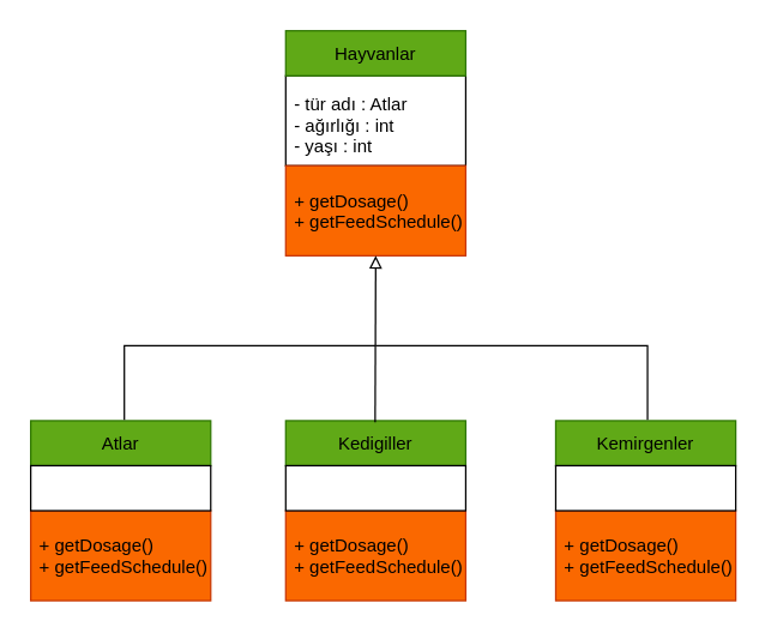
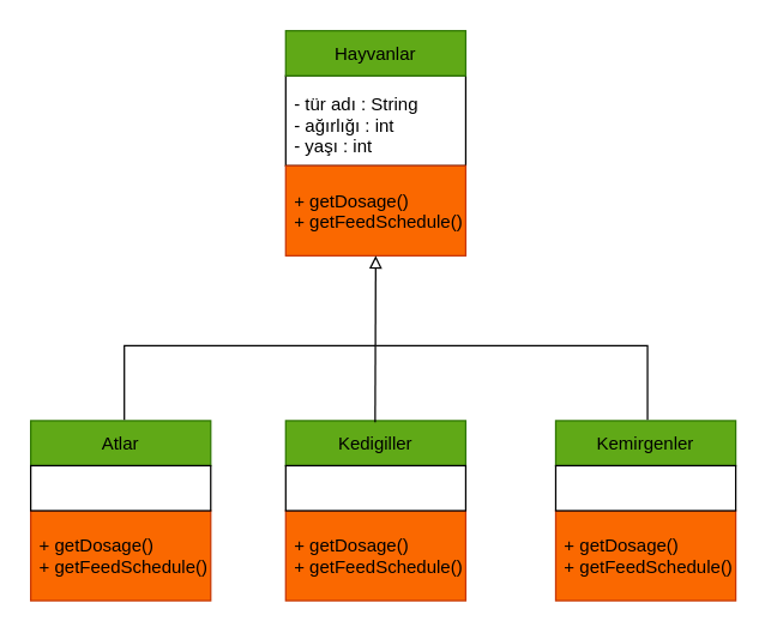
  <mxCell id="0" />
  <mxCell id="1" parent="0" />
  <mxCell id="2" value="" style="rounded=0;whiteSpace=wrap;html=1;" vertex="1" parent="1"><mxGeometry x="190" y="50" width="120" height="60" as="geometry" /></mxCell>
  <mxCell id="3" value="" style="rounded=0;whiteSpace=wrap;html=1;fillColor=#60a917;fontColor=#ffffff;strokeColor=#2D7600;" vertex="1" parent="1"><mxGeometry x="190" y="20" width="120" height="30" as="geometry" /></mxCell>
  <mxCell id="4" value="" style="rounded=0;whiteSpace=wrap;html=1;fillColor=#fa6800;fontColor=#000000;strokeColor=#C73500;" vertex="1" parent="1"><mxGeometry x="190" y="110" width="120" height="60" as="geometry" /></mxCell>
  <mxCell id="5" value="Hayvanlar" style="text;strokeColor=none;fillColor=none;align=center;verticalAlign=middle;spacingLeft=4;spacingRight=4;overflow=hidden;points=[[0,0.5],[1,0.5]];portConstraint=eastwest;rotatable=0;" vertex="1" parent="1"><mxGeometry x="210" y="20" width="80" height="30" as="geometry" /></mxCell>
- <mxCell id="6" value="- tür adı : Atlar&#10;- ağırlığı : int&#10;- yaşı : int" style="text;strokeColor=none;fillColor=none;align=left;verticalAlign=middle;spacingLeft=4;spacingRight=4;overflow=hidden;points=[[0,0.5],[1,0.5]];portConstraint=eastwest;rotatable=0;" vertex="1" parent="1"><mxGeometry x="190" y="40" width="170" height="85" as="geometry" /></mxCell>
+ <mxCell id="6" value="- tür adı : String&#10;- ağırlığı : int&#10;- yaşı : int" style="text;strokeColor=none;fillColor=none;align=left;verticalAlign=middle;spacingLeft=4;spacingRight=4;overflow=hidden;points=[[0,0.5],[1,0.5]];portConstraint=eastwest;rotatable=0;" vertex="1" parent="1"><mxGeometry x="190" y="40" width="170" height="85" as="geometry" /></mxCell>
  <mxCell id="7" value="+ getDosage()&#10;+ getFeedSchedule()" style="text;strokeColor=none;fillColor=none;align=left;verticalAlign=middle;spacingLeft=4;spacingRight=4;overflow=hidden;points=[[0,0.5],[1,0.5]];portConstraint=eastwest;rotatable=0;" vertex="1" parent="1"><mxGeometry x="190" y="122.5" width="130" height="35" as="geometry" /></mxCell>
  <mxCell id="8" value="" style="rounded=0;whiteSpace=wrap;html=1;fillColor=#60a917;fontColor=#ffffff;strokeColor=#2D7600;" vertex="1" parent="1"><mxGeometry x="190" y="280" width="120" height="30" as="geometry" /></mxCell>
  <mxCell id="9" value="" style="rounded=0;whiteSpace=wrap;html=1;fillColor=#fa6800;fontColor=#000000;strokeColor=#C73500;" vertex="1" parent="1"><mxGeometry x="190" y="340" width="120" height="60" as="geometry" /></mxCell>
  <mxCell id="10" value="" style="rounded=0;whiteSpace=wrap;html=1;" vertex="1" parent="1"><mxGeometry x="190" y="310" width="120" height="30" as="geometry" /></mxCell>
  <mxCell id="11" value="" style="rounded=0;whiteSpace=wrap;html=1;fillColor=#60a917;fontColor=#ffffff;strokeColor=#2D7600;" vertex="1" parent="1"><mxGeometry x="370" y="280" width="120" height="30" as="geometry" /></mxCell>
  <mxCell id="12" value="" style="rounded=0;whiteSpace=wrap;html=1;fillColor=#fa6800;fontColor=#000000;strokeColor=#C73500;" vertex="1" parent="1"><mxGeometry x="370" y="340" width="120" height="60" as="geometry" /></mxCell>
  <mxCell id="13" value="" style="rounded=0;whiteSpace=wrap;html=1;" vertex="1" parent="1"><mxGeometry x="370" y="310" width="120" height="30" as="geometry" /></mxCell>
  <mxCell id="14" value="" style="rounded=0;whiteSpace=wrap;html=1;fillColor=#60a917;strokeColor=#2D7600;fontColor=#ffffff;" vertex="1" parent="1"><mxGeometry x="20" y="280" width="120" height="30" as="geometry" /></mxCell>
  <mxCell id="15" value="" style="rounded=0;whiteSpace=wrap;html=1;fillColor=#fa6800;fontColor=#000000;strokeColor=#C73500;" vertex="1" parent="1"><mxGeometry x="20" y="340" width="120" height="60" as="geometry" /></mxCell>
  <mxCell id="16" value="" style="rounded=0;whiteSpace=wrap;html=1;" vertex="1" parent="1"><mxGeometry x="20" y="310" width="120" height="30" as="geometry" /></mxCell>
  <mxCell id="17" value="Atlar" style="text;strokeColor=none;fillColor=none;align=center;verticalAlign=middle;spacingLeft=4;spacingRight=4;overflow=hidden;points=[[0,0.5],[1,0.5]];portConstraint=eastwest;rotatable=0;" vertex="1" parent="1"><mxGeometry x="40" y="280" width="80" height="30" as="geometry" /></mxCell>
  <mxCell id="18" value="Kedigiller" style="text;strokeColor=none;fillColor=none;align=center;verticalAlign=middle;spacingLeft=4;spacingRight=4;overflow=hidden;points=[[0,0.5],[1,0.5]];portConstraint=eastwest;rotatable=0;" vertex="1" parent="1"><mxGeometry x="210" y="280" width="80" height="30" as="geometry" /></mxCell>
  <mxCell id="19" value="Kemirgenler" style="text;strokeColor=none;fillColor=none;align=center;verticalAlign=middle;spacingLeft=4;spacingRight=4;overflow=hidden;points=[[0,0.5],[1,0.5]];portConstraint=eastwest;rotatable=0;" vertex="1" parent="1"><mxGeometry x="390" y="280" width="80" height="30" as="geometry" /></mxCell>
  <mxCell id="20" value="+ getDosage()&#10;+ getFeedSchedule()" style="text;strokeColor=none;fillColor=none;align=left;verticalAlign=middle;spacingLeft=4;spacingRight=4;overflow=hidden;points=[[0,0.5],[1,0.5]];portConstraint=eastwest;rotatable=0;" vertex="1" parent="1"><mxGeometry x="20" y="352.5" width="130" height="35" as="geometry" /></mxCell>
  <mxCell id="21" value="+ getDosage()&#10;+ getFeedSchedule()" style="text;strokeColor=none;fillColor=none;align=left;verticalAlign=middle;spacingLeft=4;spacingRight=4;overflow=hidden;points=[[0,0.5],[1,0.5]];portConstraint=eastwest;rotatable=0;" vertex="1" parent="1"><mxGeometry x="190" y="352.5" width="130" height="35" as="geometry" /></mxCell>
  <mxCell id="22" value="+ getDosage()&#10;+ getFeedSchedule()" style="text;strokeColor=none;fillColor=none;align=left;verticalAlign=middle;spacingLeft=4;spacingRight=4;overflow=hidden;points=[[0,0.5],[1,0.5]];portConstraint=eastwest;rotatable=0;" vertex="1" parent="1"><mxGeometry x="370" y="352.5" width="130" height="35" as="geometry" /></mxCell>
  <mxCell id="23" value="" style="endArrow=block;html=1;rounded=0;exitX=0.495;exitY=0.033;exitDx=0;exitDy=0;exitPerimeter=0;entryX=0.5;entryY=1;entryDx=0;entryDy=0;endFill=0;" edge="1" parent="1" source="18" target="4"><mxGeometry width="50" height="50" relative="1" as="geometry"><mxPoint x="270" y="250" as="sourcePoint" /><mxPoint x="320" y="200" as="targetPoint" /></mxGeometry></mxCell>
  <mxCell id="24" value="" style="endArrow=none;html=1;rounded=0;exitX=0.53;exitY=-0.02;exitDx=0;exitDy=0;exitPerimeter=0;edgeStyle=orthogonalEdgeStyle;" edge="1" parent="1" source="17"><mxGeometry width="50" height="50" relative="1" as="geometry"><mxPoint x="270" y="250" as="sourcePoint" /><mxPoint x="250" y="230" as="targetPoint" /><Array as="points"><mxPoint x="82" y="230" /></Array></mxGeometry></mxCell>
  <mxCell id="25" value="" style="endArrow=none;html=1;rounded=0;edgeStyle=orthogonalEdgeStyle;entryX=0.515;entryY=-0.02;entryDx=0;entryDy=0;entryPerimeter=0;" edge="1" parent="1" target="19"><mxGeometry width="50" height="50" relative="1" as="geometry"><mxPoint x="250" y="230" as="sourcePoint" /><mxPoint x="430" y="270" as="targetPoint" /><Array as="points"><mxPoint x="431" y="230" /></Array></mxGeometry></mxCell>
